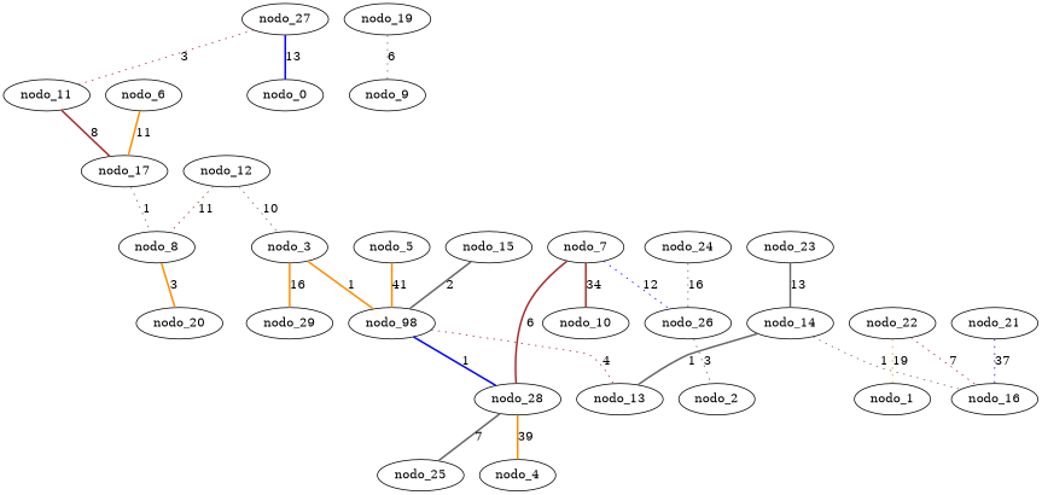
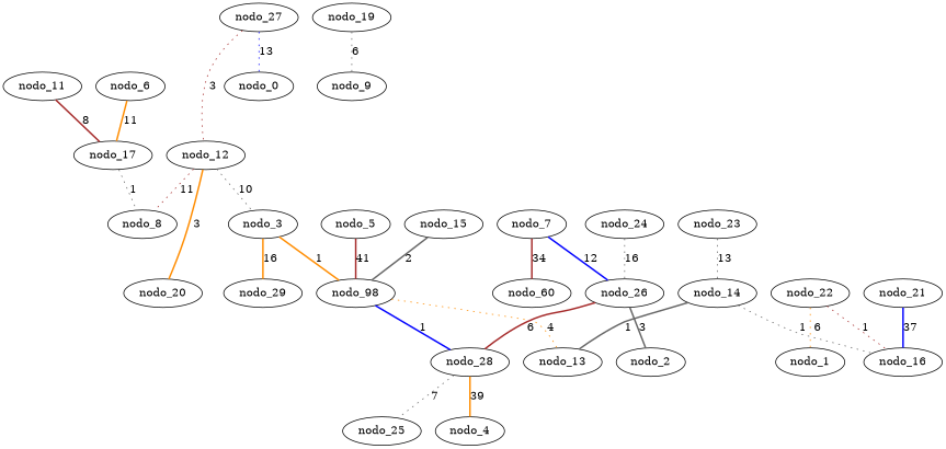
  graph {
    fontname="DejaVu Serif"
    node [fontname="DejaVu Serif"]
    edge [color=gray40 fontname="DejaVu Serif" style=bold weight=1]
    nodo_27
    nodo_11
    nodo_0
    nodo_17
    nodo_8
    nodo_12
    nodo_3
    nodo_20
    nodo_29
    n10 [label=nodo_98]
    nodo_28
    nodo_13
    nodo_25
    nodo_4
    nodo_14
    nodo_16
    nodo_7
    nodo_26
-   nodo_10
+   nodo_10 [label=nodo_60]
    nodo_2
    nodo_6
    nodo_22
    nodo_1
    nodo_5
    nodo_15
    nodo_19
    nodo_9
    nodo_23
    nodo_24
    nodo_21
-   nodo_27 -- nodo_11 [color=brown label=3 style=dotted weight=3]
-   nodo_27 -- nodo_0 [color=blue label=13 weight=13]
+   nodo_27 -- nodo_12 [color=brown label=3 style=dotted weight=3]
+   nodo_27 -- nodo_0 [color=blue label=13 style=dotted weight=13]
    nodo_11 -- nodo_17 [color=brown label=8 weight=8]
    nodo_17 -- nodo_8 [label=1 style=dotted]
    nodo_12 -- nodo_8 [color=brown label=11 style=dotted weight=11]
    nodo_12 -- nodo_3 [label=10 style=dotted weight=10]
-   nodo_8 -- nodo_20 [color=darkorange label=3 weight=3]
+   nodo_12 -- nodo_20 [color=darkorange label=3 weight=3]
    nodo_3 -- nodo_29 [color=darkorange label=16 weight=16]
    nodo_3 -- n10 [color=darkorange label=1]
    n10 -- nodo_28 [color=blue label=1]
-   n10 -- nodo_13 [color=brown label=4 style=dotted weight=4]
-   nodo_28 -- nodo_25 [label=7 weight=7]
+   n10 -- nodo_13 [color=darkorange label=4 style=dotted weight=4]
+   nodo_28 -- nodo_25 [label=7 style=dotted weight=7]
    nodo_28 -- nodo_4 [color=darkorange label=39 weight=39]
    nodo_14 -- nodo_13 [label=1]
    nodo_14 -- nodo_16 [label=1 style=dotted]
-   nodo_7 -- nodo_28 [color=brown label=6 weight=6]
-   nodo_7 -- nodo_26 [color=blue label=12 style=dotted weight=12]
+   nodo_26 -- nodo_28 [color=brown label=6 weight=6]
+   nodo_7 -- nodo_26 [color=blue label=12 weight=12]
    nodo_7 -- nodo_10 [color=brown label=34 weight=34]
-   nodo_26 -- nodo_2 [label=3 style=dotted weight=3]
+   nodo_26 -- nodo_2 [label=3 weight=3]
    nodo_6 -- nodo_17 [color=darkorange label=11 weight=11]
-   nodo_22 -- nodo_16 [color=brown label=7 style=dotted]
-   nodo_22 -- nodo_1 [color=darkorange label=19 style=dotted weight=19]
-   nodo_5 -- n10 [color=darkorange label=41 weight=41]
+   nodo_22 -- nodo_16 [color=brown label=1 style=dotted]
+   nodo_22 -- nodo_1 [color=darkorange label=6 style=dotted weight=19]
+   nodo_5 -- n10 [color=brown label=41 weight=41]
    nodo_15 -- n10 [label=2 weight=2]
    nodo_19 -- nodo_9 [label=6 style=dotted weight=6]
-   nodo_23 -- nodo_14 [label=13 weight=13]
+   nodo_23 -- nodo_14 [label=13 style=dotted weight=13]
    nodo_24 -- nodo_26 [label=16 style=dotted weight=16]
-   nodo_21 -- nodo_16 [color=blue label=37 style=dotted weight=37]
+   nodo_21 -- nodo_16 [color=blue label=37 weight=37]
  }
